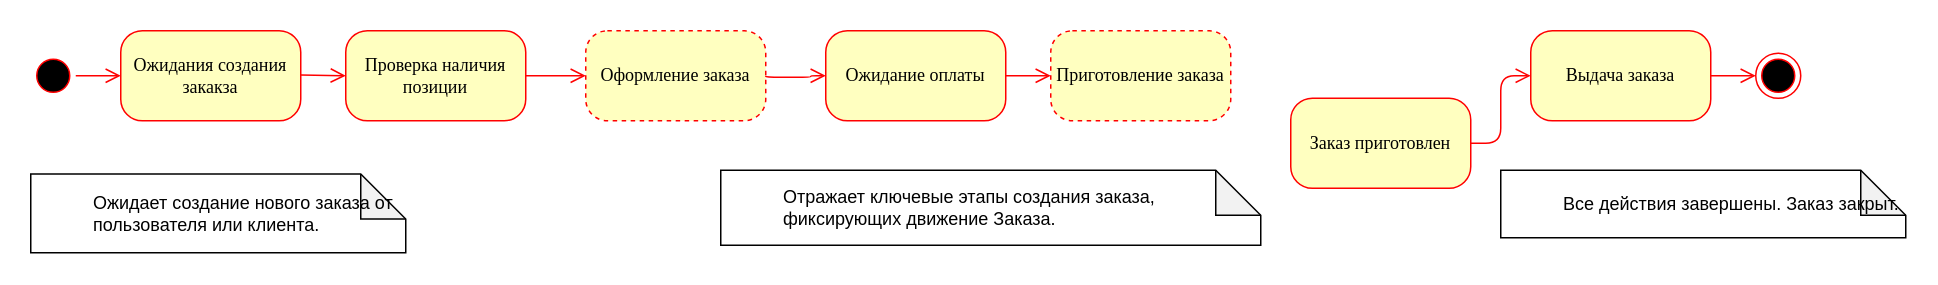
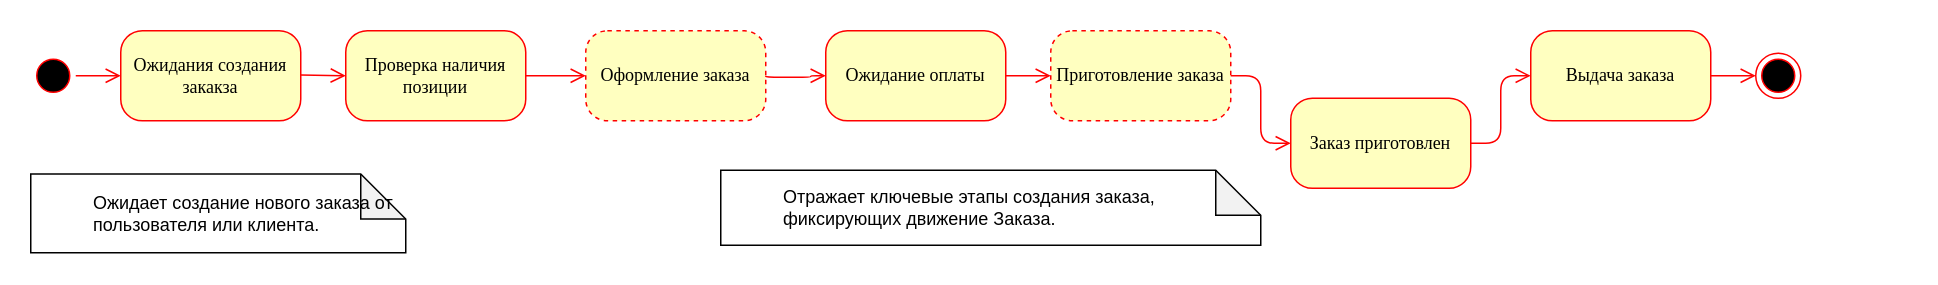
  <mxCell id="0" />
  <mxCell id="1" parent="0" />
  <mxCell id="2" value="" style="ellipse;html=1;shape=startState;fillColor=#000000;strokeColor=#ff0000;rounded=1;shadow=0;comic=0;labelBackgroundColor=none;fontFamily=Verdana;fontSize=12;fontColor=#000000;align=center;direction=south;" parent="1" vertex="1"><mxGeometry x="20" y="35" width="30" height="30" as="geometry" /></mxCell>
  <mxCell id="3" value="Проверка наличия позиции" style="rounded=1;whiteSpace=wrap;html=1;arcSize=24;fillColor=#ffffc0;strokeColor=#ff0000;shadow=0;comic=0;labelBackgroundColor=none;fontFamily=Verdana;fontSize=12;fontColor=#000000;align=center;" parent="1" vertex="1"><mxGeometry x="230" y="20" width="120" height="60" as="geometry" /></mxCell>
  <mxCell id="4" value="Ожидания создания закакза" style="rounded=1;whiteSpace=wrap;html=1;arcSize=24;fillColor=#ffffc0;strokeColor=#ff0000;shadow=0;comic=0;labelBackgroundColor=none;fontFamily=Verdana;fontSize=12;fontColor=#000000;align=center;" parent="1" vertex="1"><mxGeometry x="80" y="20" width="120" height="60" as="geometry" /></mxCell>
  <mxCell id="5" value="Выдача заказа" style="rounded=1;whiteSpace=wrap;html=1;arcSize=24;fillColor=#ffffc0;strokeColor=#ff0000;shadow=0;comic=0;labelBackgroundColor=none;fontFamily=Verdana;fontSize=12;fontColor=#000000;align=center;" parent="1" vertex="1"><mxGeometry x="1020" y="20" width="120" height="60" as="geometry" /></mxCell>
  <mxCell id="6" value="Оформление заказа" style="rounded=1;whiteSpace=wrap;html=1;arcSize=24;fillColor=#ffffc0;strokeColor=#ff0000;shadow=0;comic=0;labelBackgroundColor=none;fontFamily=Verdana;fontSize=12;fontColor=#000000;align=center;dashed=1;" parent="1" vertex="1"><mxGeometry x="390" y="20" width="120" height="60" as="geometry" /></mxCell>
  <mxCell id="7" style="edgeStyle=orthogonalEdgeStyle;html=1;labelBackgroundColor=none;endArrow=open;endSize=8;strokeColor=#ff0000;fontFamily=Verdana;fontSize=12;align=left;" parent="1" source="2" target="4" edge="1"><mxGeometry relative="1" as="geometry" /></mxCell>
  <mxCell id="8" style="edgeStyle=orthogonalEdgeStyle;html=1;exitX=1;exitY=0.5;entryX=0;entryY=0.5;labelBackgroundColor=none;endArrow=open;endSize=8;strokeColor=#ff0000;fontFamily=Verdana;fontSize=12;align=left;" parent="1" source="3" target="6" edge="1"><mxGeometry relative="1" as="geometry" /></mxCell>
  <mxCell id="9" style="edgeStyle=orthogonalEdgeStyle;html=1;labelBackgroundColor=none;endArrow=open;endSize=8;strokeColor=#ff0000;fontFamily=Verdana;fontSize=12;align=left;entryX=0;entryY=0.5;entryDx=0;entryDy=0;" parent="1" target="3" edge="1"><mxGeometry relative="1" as="geometry"><mxPoint x="200" y="49.5" as="sourcePoint" /><mxPoint x="280" y="49.5" as="targetPoint" /></mxGeometry></mxCell>
  <mxCell id="10" value="Ожидание оплаты" style="rounded=1;whiteSpace=wrap;html=1;arcSize=24;fillColor=#ffffc0;strokeColor=#ff0000;shadow=0;comic=0;labelBackgroundColor=none;fontFamily=Verdana;fontSize=12;fontColor=#000000;align=center;" parent="1" vertex="1"><mxGeometry x="550" y="20" width="120" height="60" as="geometry" /></mxCell>
  <mxCell id="11" style="edgeStyle=orthogonalEdgeStyle;html=1;exitX=1;exitY=0.5;labelBackgroundColor=none;endArrow=open;endSize=8;strokeColor=#ff0000;fontFamily=Verdana;fontSize=12;align=left;exitDx=0;exitDy=0;entryX=0;entryY=0.5;entryDx=0;entryDy=0;" parent="1" source="6" target="10" edge="1"><mxGeometry relative="1" as="geometry"><mxPoint x="580" y="50" as="sourcePoint" /><mxPoint x="460" y="220" as="targetPoint" /><Array as="points"><mxPoint x="540" y="51" /><mxPoint x="570" y="50" /></Array></mxGeometry></mxCell>
  <mxCell id="12" value="Приготовление заказа" style="rounded=1;whiteSpace=wrap;html=1;arcSize=24;fillColor=#ffffc0;strokeColor=#ff0000;shadow=0;comic=0;labelBackgroundColor=none;fontFamily=Verdana;fontSize=12;fontColor=#000000;align=center;dashed=1;" parent="1" vertex="1"><mxGeometry x="700" y="20" width="120" height="60" as="geometry" /></mxCell>
  <mxCell id="13" style="edgeStyle=orthogonalEdgeStyle;html=1;exitX=1;exitY=0.5;entryX=0;entryY=0.5;labelBackgroundColor=none;endArrow=open;endSize=8;strokeColor=#ff0000;fontFamily=Verdana;fontSize=12;align=left;exitDx=0;exitDy=0;" parent="1" source="10" target="12" edge="1"><mxGeometry relative="1" as="geometry"><mxPoint x="770" y="50" as="sourcePoint" /></mxGeometry></mxCell>
  <mxCell id="14" value="Заказ приготовлен" style="rounded=1;whiteSpace=wrap;html=1;arcSize=24;fillColor=#ffffc0;strokeColor=#ff0000;shadow=0;comic=0;labelBackgroundColor=none;fontFamily=Verdana;fontSize=12;fontColor=#000000;align=center;" parent="1" vertex="1"><mxGeometry x="860" y="65" width="120" height="60" as="geometry" /></mxCell>
+ <mxCell id="15" style="edgeStyle=orthogonalEdgeStyle;html=1;exitX=1;exitY=0.5;entryX=0;entryY=0.5;labelBackgroundColor=none;endArrow=open;endSize=8;strokeColor=#ff0000;fontFamily=Verdana;fontSize=12;align=left;exitDx=0;exitDy=0;" parent="1" source="12" target="14" edge="1"><mxGeometry relative="1" as="geometry"><mxPoint x="960" y="50" as="sourcePoint" /></mxGeometry></mxCell>
  <mxCell id="16" style="edgeStyle=orthogonalEdgeStyle;html=1;entryX=0;entryY=0.5;labelBackgroundColor=none;endArrow=open;endSize=8;strokeColor=#ff0000;fontFamily=Verdana;fontSize=12;align=left;entryDx=0;entryDy=0;exitX=1;exitY=0.5;exitDx=0;exitDy=0;" parent="1" source="14" target="5" edge="1"><mxGeometry relative="1" as="geometry"><mxPoint x="1150" y="50" as="sourcePoint" /><mxPoint x="1040" y="60" as="targetPoint" /></mxGeometry></mxCell>
  <mxCell id="17" value="" style="ellipse;html=1;shape=endState;fillColor=#000000;strokeColor=#ff0000;" parent="1" vertex="1"><mxGeometry x="1170" y="35" width="30" height="30" as="geometry" /></mxCell>
  <mxCell id="18" style="edgeStyle=orthogonalEdgeStyle;html=1;labelBackgroundColor=none;endArrow=open;endSize=8;strokeColor=#ff0000;fontFamily=Verdana;fontSize=12;align=left;entryX=0;entryY=0.5;entryDx=0;entryDy=0;exitX=1;exitY=0.5;exitDx=0;exitDy=0;" parent="1" source="5" target="17" edge="1"><mxGeometry relative="1" as="geometry"><mxPoint x="1330" y="50" as="sourcePoint" /><mxPoint x="280" y="60" as="targetPoint" /></mxGeometry></mxCell>
  <mxCell id="19" value="&lt;blockquote style=&quot;margin: 0 0 0 40px; border: none; padding: 0px;&quot;&gt;Ожидает создание нового заказа от пользователя или клиента.&lt;/blockquote&gt;" style="shape=note;whiteSpace=wrap;html=1;backgroundOutline=1;darkOpacity=0.05;align=left;" parent="1" vertex="1"><mxGeometry x="20" y="115.5" width="250" height="52.5" as="geometry" /></mxCell>
  <mxCell id="20" value="&lt;blockquote style=&quot;margin: 0 0 0 40px; border: none; padding: 0px;&quot;&gt;Отражает ключевые этапы создания заказа, фиксирующих движение Заказа.&lt;/blockquote&gt;" style="shape=note;whiteSpace=wrap;html=1;backgroundOutline=1;darkOpacity=0.05;align=left;" parent="1" vertex="1"><mxGeometry x="480" y="113" width="360" height="50" as="geometry" /></mxCell>
- <mxCell id="21" value="&lt;blockquote style=&quot;margin: 0 0 0 40px; border: none; padding: 0px;&quot;&gt;Все действия завершены. Заказ закрыт.&lt;/blockquote&gt;" style="shape=note;whiteSpace=wrap;html=1;backgroundOutline=1;darkOpacity=0.05;align=left;" parent="1" vertex="1"><mxGeometry x="1000" y="113" width="270" height="45" as="geometry" /></mxCell>
